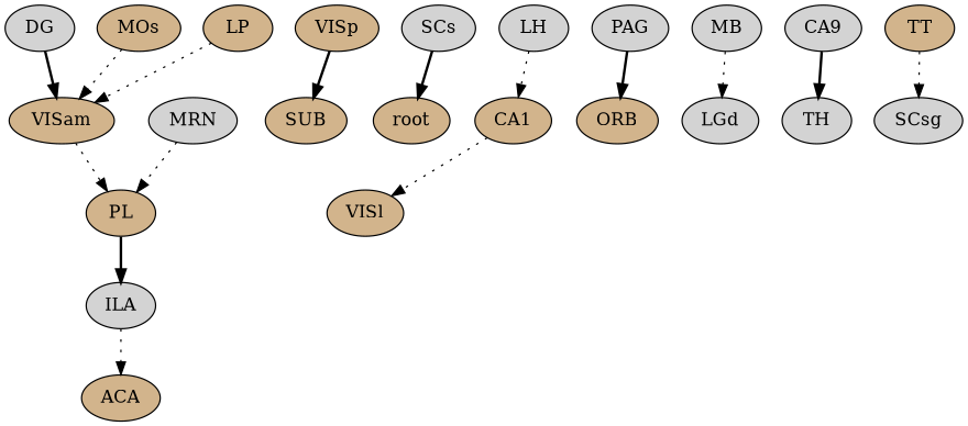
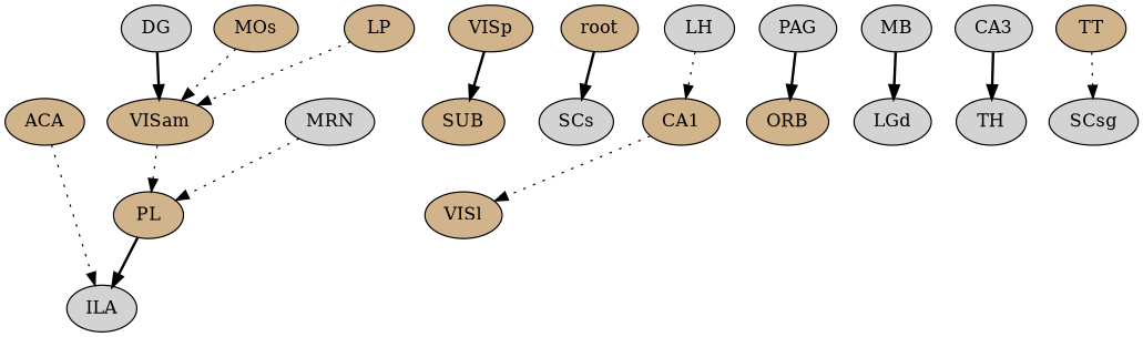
  strict digraph {
    node [fillcolor=tan style=filled]
    edge [style=dotted]
    ILA [fillcolor=lightgrey]
    ACA
    VISp
    SUB
    DG [fillcolor=lightgrey]
    VISam
    PL
    SCs [fillcolor=lightgrey]
    root
    CA1
    VISl
    LH [fillcolor=lightgrey]
    MOs
    MRN [fillcolor=lightgrey]
    PAG [fillcolor=lightgrey]
    ORB
    MB [fillcolor=lightgrey]
    LGd [fillcolor=lightgrey]
-   CA3 [fillcolor=lightgrey label=CA9]
+   CA3 [fillcolor=lightgrey]
    TH [fillcolor=lightgrey]
    LP
    SCsg [fillcolor=lightgrey]
    TT
-   ILA -> ACA [weight=0.0021912167069398783]
+   ACA -> ILA [weight=0.0021912167069398783]
    VISp -> SUB [style=bold weight=0.038716096526833645]
    DG -> VISam [style=bold weight=0.009935657803222836]
    VISam -> PL [weight=0.002587842240811533]
    PL -> ILA [style=bold weight=0.020379129674229172]
-   SCs -> root [style=bold weight=0.02733275930347107]
+   root -> SCs [style=bold weight=0.02733275930347107]
    CA1 -> VISl [weight=0.0008628041700252201]
    LH -> CA1 [weight=0.03998555289366874]
    MOs -> VISam [weight=0.04473188031519169]
    MRN -> PL [weight=0.04058760797289503]
    PAG -> ORB [style=bold weight=0.04756305160254211]
-   MB -> LGd [weight=0.02500135885161374]
+   MB -> LGd [style=bold weight=0.02500135885161374]
    CA3 -> TH [style=bold weight=0.03739893221374592]
    LP -> VISam [weight=0.04907045035369624]
    TT -> SCsg [weight=0.048274460050233996]
  }
